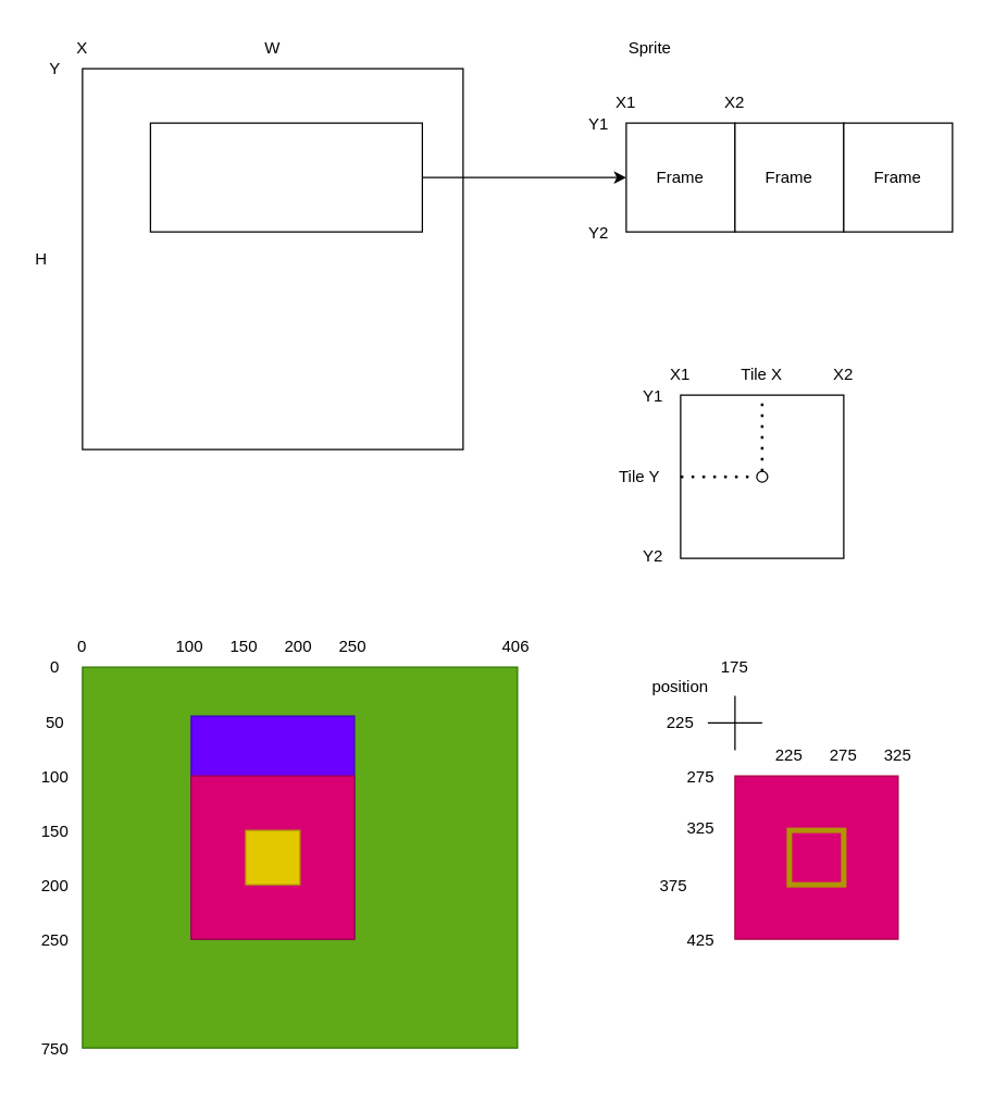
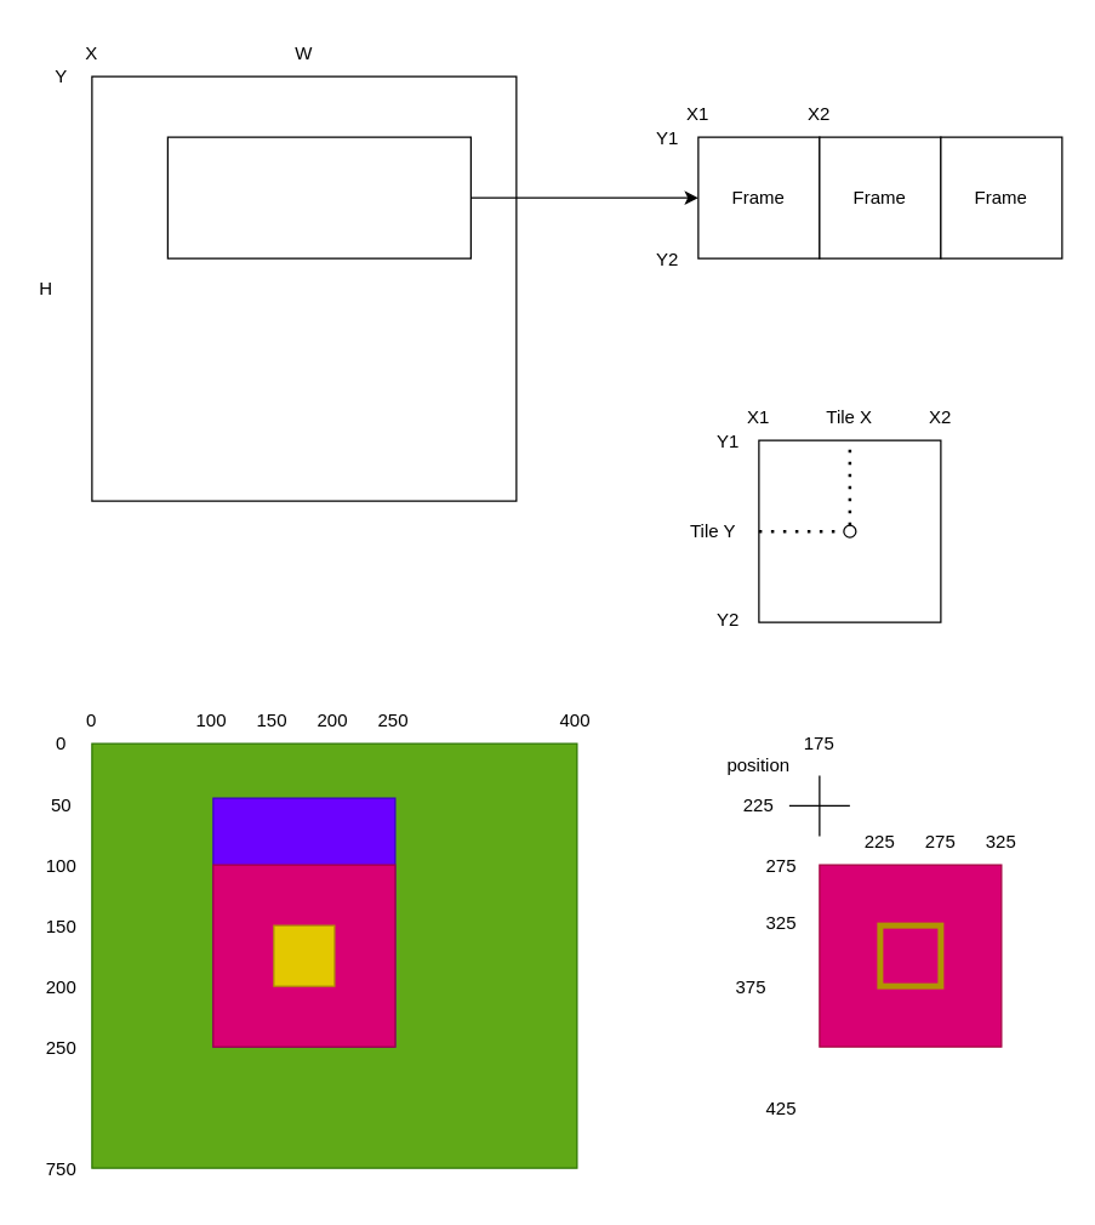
  <mxCell id="0" />
  <mxCell id="1" parent="0" />
  <mxCell id="2" value="" style="rounded=0;whiteSpace=wrap;html=1;" vertex="1" parent="1"><mxGeometry x="60" y="50" width="280" height="280" as="geometry" /></mxCell>
  <mxCell id="3" value="X" style="text;html=1;align=center;verticalAlign=middle;whiteSpace=wrap;rounded=0;" vertex="1" parent="1"><mxGeometry x="50" y="20" width="20" height="30" as="geometry" /></mxCell>
  <mxCell id="4" value="Y" style="text;html=1;align=center;verticalAlign=middle;whiteSpace=wrap;rounded=0;" vertex="1" parent="1"><mxGeometry x="30" y="35" width="20" height="30" as="geometry" /></mxCell>
  <mxCell id="5" value="W" style="text;html=1;align=center;verticalAlign=middle;whiteSpace=wrap;rounded=0;" vertex="1" parent="1"><mxGeometry x="190" y="20" width="20" height="30" as="geometry" /></mxCell>
  <mxCell id="6" value="H" style="text;html=1;align=center;verticalAlign=middle;whiteSpace=wrap;rounded=0;" vertex="1" parent="1"><mxGeometry x="20" y="175" width="20" height="30" as="geometry" /></mxCell>
  <mxCell id="7" value="Frame" style="rounded=0;whiteSpace=wrap;html=1;" vertex="1" parent="1"><mxGeometry x="460" y="90" width="80" height="80" as="geometry" /></mxCell>
  <mxCell id="8" value="" style="rounded=0;whiteSpace=wrap;html=1;" vertex="1" parent="1"><mxGeometry x="110" y="90" width="200" height="80" as="geometry" /></mxCell>
  <mxCell id="9" value="" style="endArrow=classic;html=1;rounded=0;exitX=1;exitY=0.5;exitDx=0;exitDy=0;entryX=0;entryY=0.5;entryDx=0;entryDy=0;" edge="1" parent="1" source="8" target="7"><mxGeometry width="50" height="50" relative="1" as="geometry"><mxPoint x="360" y="150" as="sourcePoint" /><mxPoint x="410" y="100" as="targetPoint" /></mxGeometry></mxCell>
- <mxCell id="10" value="Sprite" style="text;html=1;align=left;verticalAlign=middle;whiteSpace=wrap;rounded=0;" vertex="1" parent="1"><mxGeometry x="460" y="20" width="60" height="30" as="geometry" /></mxCell>
  <mxCell id="11" value="X1" style="text;html=1;align=center;verticalAlign=middle;whiteSpace=wrap;rounded=0;" vertex="1" parent="1"><mxGeometry x="450" y="60" width="20" height="30" as="geometry" /></mxCell>
  <mxCell id="12" value="Y1" style="text;html=1;align=center;verticalAlign=middle;whiteSpace=wrap;rounded=0;" vertex="1" parent="1"><mxGeometry x="430" y="76" width="20" height="30" as="geometry" /></mxCell>
  <mxCell id="13" value="X2" style="text;html=1;align=center;verticalAlign=middle;whiteSpace=wrap;rounded=0;" vertex="1" parent="1"><mxGeometry x="530" y="60" width="20" height="30" as="geometry" /></mxCell>
  <mxCell id="14" value="Y2" style="text;html=1;align=center;verticalAlign=middle;whiteSpace=wrap;rounded=0;" vertex="1" parent="1"><mxGeometry x="430" y="156" width="20" height="30" as="geometry" /></mxCell>
  <mxCell id="15" value="Frame" style="rounded=0;whiteSpace=wrap;html=1;" vertex="1" parent="1"><mxGeometry x="540" y="90" width="80" height="80" as="geometry" /></mxCell>
  <mxCell id="16" value="Frame" style="rounded=0;whiteSpace=wrap;html=1;" vertex="1" parent="1"><mxGeometry x="620" y="90" width="80" height="80" as="geometry" /></mxCell>
  <mxCell id="17" value="" style="rounded=0;whiteSpace=wrap;html=1;" vertex="1" parent="1"><mxGeometry x="500" y="290" width="120" height="120" as="geometry" /></mxCell>
  <mxCell id="18" value="X1" style="text;html=1;align=center;verticalAlign=middle;whiteSpace=wrap;rounded=0;" vertex="1" parent="1"><mxGeometry x="490" y="260" width="20" height="30" as="geometry" /></mxCell>
  <mxCell id="19" value="X2" style="text;html=1;align=center;verticalAlign=middle;whiteSpace=wrap;rounded=0;" vertex="1" parent="1"><mxGeometry x="610" y="260" width="20" height="30" as="geometry" /></mxCell>
  <mxCell id="20" value="Y1" style="text;html=1;align=center;verticalAlign=middle;whiteSpace=wrap;rounded=0;" vertex="1" parent="1"><mxGeometry x="470" y="276" width="20" height="30" as="geometry" /></mxCell>
  <mxCell id="21" value="Y2" style="text;html=1;align=center;verticalAlign=middle;whiteSpace=wrap;rounded=0;" vertex="1" parent="1"><mxGeometry x="470" y="394" width="20" height="30" as="geometry" /></mxCell>
  <mxCell id="22" value="" style="ellipse;whiteSpace=wrap;html=1;aspect=fixed;" vertex="1" parent="1"><mxGeometry x="556" y="346" width="8" height="8" as="geometry" /></mxCell>
  <mxCell id="23" value="Tile X" style="text;html=1;align=center;verticalAlign=middle;whiteSpace=wrap;rounded=0;" vertex="1" parent="1"><mxGeometry x="530" y="260" width="60" height="30" as="geometry" /></mxCell>
  <mxCell id="24" value="Tile Y" style="text;html=1;align=center;verticalAlign=middle;whiteSpace=wrap;rounded=0;" vertex="1" parent="1"><mxGeometry x="440" y="335" width="60" height="30" as="geometry" /></mxCell>
  <mxCell id="25" value="" style="endArrow=none;dashed=1;html=1;dashPattern=1 3;strokeWidth=2;rounded=0;entryX=0.5;entryY=0;entryDx=0;entryDy=0;exitX=0.5;exitY=0;exitDx=0;exitDy=0;" edge="1" parent="1" source="22" target="17"><mxGeometry width="50" height="50" relative="1" as="geometry"><mxPoint x="690" y="360" as="sourcePoint" /><mxPoint x="740" y="310" as="targetPoint" /></mxGeometry></mxCell>
  <mxCell id="26" value="" style="endArrow=none;dashed=1;html=1;dashPattern=1 3;strokeWidth=2;rounded=0;entryX=0;entryY=0.5;entryDx=0;entryDy=0;exitX=0;exitY=0.5;exitDx=0;exitDy=0;" edge="1" parent="1" source="17" target="22"><mxGeometry width="50" height="50" relative="1" as="geometry"><mxPoint x="400" y="400" as="sourcePoint" /><mxPoint x="450" y="350" as="targetPoint" /></mxGeometry></mxCell>
  <mxCell id="27" value="" style="rounded=0;whiteSpace=wrap;html=1;fillColor=#60a917;fontColor=#ffffff;strokeColor=#2D7600;" vertex="1" parent="1"><mxGeometry x="60" y="490" width="320" height="280" as="geometry" /></mxCell>
  <mxCell id="28" value="0" style="text;html=1;align=center;verticalAlign=middle;whiteSpace=wrap;rounded=0;" vertex="1" parent="1"><mxGeometry x="40" y="460" width="40" height="30" as="geometry" /></mxCell>
  <mxCell id="29" value="100" style="text;html=1;align=center;verticalAlign=middle;whiteSpace=wrap;rounded=0;" vertex="1" parent="1"><mxGeometry x="124" y="460" width="30" height="30" as="geometry" /></mxCell>
  <mxCell id="30" value="150" style="text;html=1;align=center;verticalAlign=middle;whiteSpace=wrap;rounded=0;" vertex="1" parent="1"><mxGeometry x="164" y="460" width="30" height="30" as="geometry" /></mxCell>
  <mxCell id="31" value="200" style="text;html=1;align=center;verticalAlign=middle;whiteSpace=wrap;rounded=0;" vertex="1" parent="1"><mxGeometry x="204" y="460" width="30" height="30" as="geometry" /></mxCell>
  <mxCell id="32" value="250" style="text;html=1;align=center;verticalAlign=middle;whiteSpace=wrap;rounded=0;" vertex="1" parent="1"><mxGeometry x="244" y="460" width="30" height="30" as="geometry" /></mxCell>
- <mxCell id="33" value="406" style="text;html=1;align=center;verticalAlign=middle;whiteSpace=wrap;rounded=0;" vertex="1" parent="1"><mxGeometry x="364" y="460" width="30" height="30" as="geometry" /></mxCell>
+ <mxCell id="33" value="400" style="text;html=1;align=center;verticalAlign=middle;whiteSpace=wrap;rounded=0;" vertex="1" parent="1"><mxGeometry x="364" y="460" width="30" height="30" as="geometry" /></mxCell>
  <mxCell id="34" value="0" style="text;html=1;align=center;verticalAlign=middle;whiteSpace=wrap;rounded=0;" vertex="1" parent="1"><mxGeometry x="20" y="475" width="40" height="30" as="geometry" /></mxCell>
  <mxCell id="35" value="50" style="text;html=1;align=center;verticalAlign=middle;whiteSpace=wrap;rounded=0;" vertex="1" parent="1"><mxGeometry x="20" y="516" width="40" height="30" as="geometry" /></mxCell>
  <mxCell id="36" value="100" style="text;html=1;align=center;verticalAlign=middle;whiteSpace=wrap;rounded=0;" vertex="1" parent="1"><mxGeometry x="20" y="556" width="40" height="30" as="geometry" /></mxCell>
  <mxCell id="37" value="150" style="text;html=1;align=center;verticalAlign=middle;whiteSpace=wrap;rounded=0;" vertex="1" parent="1"><mxGeometry x="20" y="596" width="40" height="30" as="geometry" /></mxCell>
  <mxCell id="38" value="200" style="text;html=1;align=center;verticalAlign=middle;whiteSpace=wrap;rounded=0;" vertex="1" parent="1"><mxGeometry x="20" y="636" width="40" height="30" as="geometry" /></mxCell>
  <mxCell id="39" value="250" style="text;html=1;align=center;verticalAlign=middle;whiteSpace=wrap;rounded=0;" vertex="1" parent="1"><mxGeometry x="20" y="676" width="40" height="30" as="geometry" /></mxCell>
  <mxCell id="40" value="750" style="text;html=1;align=center;verticalAlign=middle;whiteSpace=wrap;rounded=0;" vertex="1" parent="1"><mxGeometry x="20" y="756" width="40" height="30" as="geometry" /></mxCell>
  <mxCell id="41" value="" style="rounded=0;whiteSpace=wrap;html=1;fillColor=#6a00ff;fontColor=#ffffff;strokeColor=#3700CC;" vertex="1" parent="1"><mxGeometry x="140" y="526" width="120" height="164" as="geometry" /></mxCell>
  <mxCell id="42" value="" style="rounded=0;whiteSpace=wrap;html=1;fillColor=#d80073;fontColor=#ffffff;strokeColor=#A50040;" vertex="1" parent="1"><mxGeometry x="140" y="570" width="120" height="120" as="geometry" /></mxCell>
  <mxCell id="43" value="" style="rounded=0;whiteSpace=wrap;html=1;fillColor=#e3c800;fontColor=#000000;strokeColor=#B09500;" vertex="1" parent="1"><mxGeometry x="180" y="610" width="40" height="40" as="geometry" /></mxCell>
  <mxCell id="44" value="" style="endArrow=none;html=1;rounded=0;" edge="1" parent="1"><mxGeometry width="50" height="50" relative="1" as="geometry"><mxPoint x="540" y="551" as="sourcePoint" /><mxPoint x="540" y="511" as="targetPoint" /></mxGeometry></mxCell>
  <mxCell id="45" value="" style="endArrow=none;html=1;rounded=0;" edge="1" parent="1"><mxGeometry width="50" height="50" relative="1" as="geometry"><mxPoint x="520" y="531" as="sourcePoint" /><mxPoint x="560" y="531" as="targetPoint" /></mxGeometry></mxCell>
  <mxCell id="46" value="175" style="text;html=1;align=center;verticalAlign=middle;whiteSpace=wrap;rounded=0;" vertex="1" parent="1"><mxGeometry x="525" y="475" width="30" height="30" as="geometry" /></mxCell>
  <mxCell id="47" value="225" style="text;html=1;align=center;verticalAlign=middle;whiteSpace=wrap;rounded=0;" vertex="1" parent="1"><mxGeometry x="485" y="516" width="30" height="30" as="geometry" /></mxCell>
  <mxCell id="48" value="position" style="text;html=1;align=center;verticalAlign=middle;whiteSpace=wrap;rounded=0;" vertex="1" parent="1"><mxGeometry x="470" y="490" width="60" height="30" as="geometry" /></mxCell>
  <mxCell id="49" value="" style="rounded=0;whiteSpace=wrap;html=1;fillColor=#d80073;fontColor=#ffffff;strokeColor=#A50040;" vertex="1" parent="1"><mxGeometry x="540" y="570" width="120" height="120" as="geometry" /></mxCell>
  <mxCell id="50" value="" style="rounded=0;whiteSpace=wrap;html=1;fillColor=none;fontColor=#000000;strokeColor=#B09500;strokeWidth=4;" vertex="1" parent="1"><mxGeometry x="580" y="610" width="40" height="40" as="geometry" /></mxCell>
  <mxCell id="51" value="325" style="text;html=1;align=center;verticalAlign=middle;whiteSpace=wrap;rounded=0;" vertex="1" parent="1"><mxGeometry x="645" y="540" width="30" height="30" as="geometry" /></mxCell>
  <mxCell id="52" value="275" style="text;html=1;align=center;verticalAlign=middle;whiteSpace=wrap;rounded=0;" vertex="1" parent="1"><mxGeometry x="500" y="556" width="30" height="30" as="geometry" /></mxCell>
  <mxCell id="53" value="325" style="text;html=1;align=center;verticalAlign=middle;whiteSpace=wrap;rounded=0;" vertex="1" parent="1"><mxGeometry x="500" y="594" width="30" height="30" as="geometry" /></mxCell>
  <mxCell id="54" value="375" style="text;html=1;align=center;verticalAlign=middle;whiteSpace=wrap;rounded=0;" vertex="1" parent="1"><mxGeometry x="480" y="636" width="30" height="30" as="geometry" /></mxCell>
- <mxCell id="55" value="425" style="text;html=1;align=center;verticalAlign=middle;whiteSpace=wrap;rounded=0;" vertex="1" parent="1"><mxGeometry x="500" y="676" width="30" height="30" as="geometry" /></mxCell>
+ <mxCell id="55" value="425" style="text;html=1;align=center;verticalAlign=middle;whiteSpace=wrap;rounded=0;" vertex="1" parent="1"><mxGeometry x="500" y="716" width="30" height="30" as="geometry" /></mxCell>
  <mxCell id="56" value="225" style="text;html=1;align=center;verticalAlign=middle;whiteSpace=wrap;rounded=0;" vertex="1" parent="1"><mxGeometry x="565" y="540" width="30" height="30" as="geometry" /></mxCell>
  <mxCell id="57" value="275" style="text;html=1;align=center;verticalAlign=middle;whiteSpace=wrap;rounded=0;" vertex="1" parent="1"><mxGeometry x="605" y="540" width="30" height="30" as="geometry" /></mxCell>
